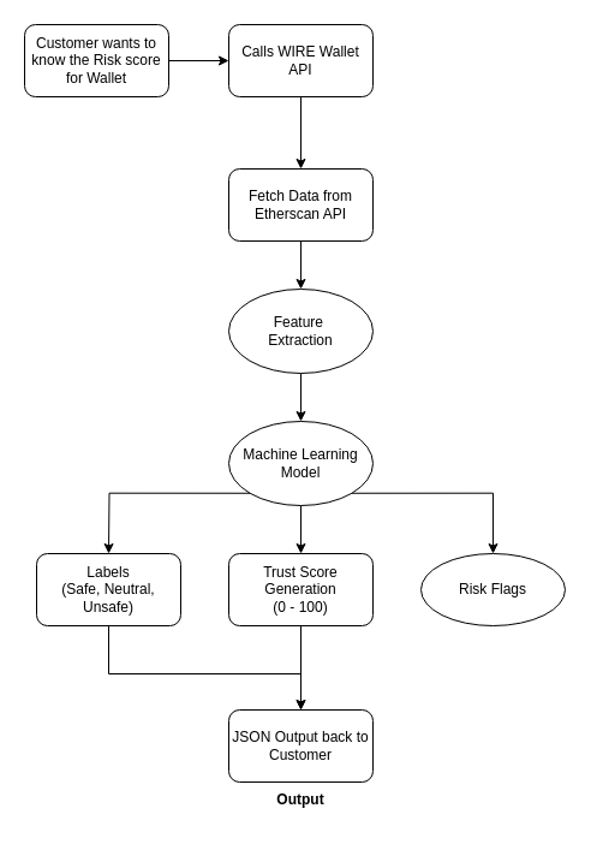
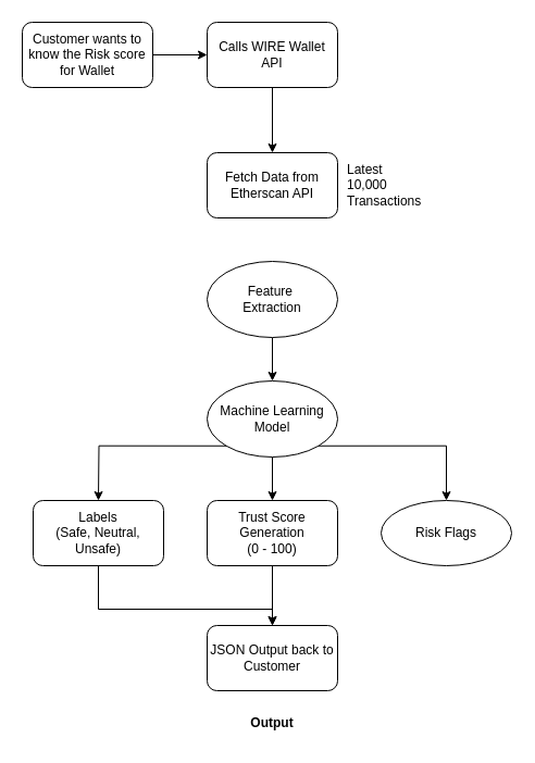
  <mxCell id="0" />
  <mxCell id="1" parent="0" />
- <mxCell id="2" style="edgeStyle=orthogonalEdgeStyle;rounded=0;orthogonalLoop=1;jettySize=auto;html=1;" parent="1" source="3" target="5" edge="1"><mxGeometry relative="1" as="geometry" /></mxCell>
  <mxCell id="3" value="Fetch Data from Etherscan API" style="rounded=1;whiteSpace=wrap;html=1;" parent="1" vertex="1"><mxGeometry x="190" y="140" width="120" height="60" as="geometry" /></mxCell>
  <mxCell id="4" style="edgeStyle=orthogonalEdgeStyle;rounded=0;orthogonalLoop=1;jettySize=auto;html=1;" parent="1" source="5" target="8" edge="1"><mxGeometry relative="1" as="geometry" /></mxCell>
  <mxCell id="5" value="Feature&amp;nbsp;&lt;div&gt;Extraction&lt;/div&gt;" style="ellipse;whiteSpace=wrap;html=1;" parent="1" vertex="1"><mxGeometry x="190" y="240" width="120" height="70" as="geometry" /></mxCell>
  <mxCell id="6" style="edgeStyle=orthogonalEdgeStyle;rounded=0;orthogonalLoop=1;jettySize=auto;html=1;entryX=0.5;entryY=0;entryDx=0;entryDy=0;" parent="1" source="8" target="10" edge="1"><mxGeometry relative="1" as="geometry" /></mxCell>
  <mxCell id="7" style="edgeStyle=orthogonalEdgeStyle;rounded=0;orthogonalLoop=1;jettySize=auto;html=1;exitX=1;exitY=1;exitDx=0;exitDy=0;" parent="1" source="8" target="14" edge="1"><mxGeometry relative="1" as="geometry" /></mxCell>
  <mxCell id="8" value="Machine Learning Model" style="ellipse;whiteSpace=wrap;html=1;" parent="1" vertex="1"><mxGeometry x="190" y="350" width="120" height="70" as="geometry" /></mxCell>
  <mxCell id="9" style="edgeStyle=orthogonalEdgeStyle;rounded=0;orthogonalLoop=1;jettySize=auto;html=1;entryX=0.5;entryY=0;entryDx=0;entryDy=0;" edge="1" parent="1" source="10" target="21"><mxGeometry relative="1" as="geometry" /></mxCell>
  <mxCell id="10" value="Trust Score Generation&lt;div&gt;(0 - 100)&lt;/div&gt;" style="rounded=1;whiteSpace=wrap;html=1;" parent="1" vertex="1"><mxGeometry x="190" y="460" width="120" height="60" as="geometry" /></mxCell>
  <mxCell id="11" value="Output" style="text;html=1;align=center;verticalAlign=middle;whiteSpace=wrap;rounded=0;fontStyle=1" parent="1" vertex="1"><mxGeometry x="220" y="650" width="60" height="30" as="geometry" /></mxCell>
  <mxCell id="12" style="edgeStyle=orthogonalEdgeStyle;rounded=0;orthogonalLoop=1;jettySize=auto;html=1;entryX=0.5;entryY=0;entryDx=0;entryDy=0;" edge="1" parent="1" source="13" target="21"><mxGeometry relative="1" as="geometry"><Array as="points"><mxPoint x="90" y="560" /><mxPoint x="250" y="560" /></Array></mxGeometry></mxCell>
  <mxCell id="13" value="Labels&lt;div&gt;(Safe, Neutral, Unsafe)&lt;/div&gt;" style="rounded=1;whiteSpace=wrap;html=1;" parent="1" vertex="1"><mxGeometry x="30" y="460" width="120" height="60" as="geometry" /></mxCell>
  <mxCell id="14" value="Risk Flags" style="ellipse;whiteSpace=wrap;html=1;" parent="1" vertex="1"><mxGeometry x="350" y="460" width="120" height="60" as="geometry" /></mxCell>
  <mxCell id="15" style="edgeStyle=orthogonalEdgeStyle;rounded=0;orthogonalLoop=1;jettySize=auto;html=1;exitX=0;exitY=1;exitDx=0;exitDy=0;" parent="1" source="8" edge="1"><mxGeometry relative="1" as="geometry"><mxPoint x="90" y="460" as="targetPoint" /></mxGeometry></mxCell>
+ <mxCell id="16" value="Latest 10,000 Transactions" style="text;html=1;align=left;verticalAlign=middle;whiteSpace=wrap;rounded=0;" parent="1" vertex="1"><mxGeometry x="317" y="142.5" width="70" height="55" as="geometry" /></mxCell>
  <mxCell id="17" style="edgeStyle=orthogonalEdgeStyle;rounded=0;orthogonalLoop=1;jettySize=auto;html=1;entryX=0;entryY=0.5;entryDx=0;entryDy=0;" edge="1" parent="1" source="18" target="20"><mxGeometry relative="1" as="geometry" /></mxCell>
  <mxCell id="18" value="Customer wants to know the Risk score for Wallet" style="rounded=1;whiteSpace=wrap;html=1;" vertex="1" parent="1"><mxGeometry x="20" y="20" width="120" height="60" as="geometry" /></mxCell>
  <mxCell id="19" style="edgeStyle=orthogonalEdgeStyle;rounded=0;orthogonalLoop=1;jettySize=auto;html=1;entryX=0.5;entryY=0;entryDx=0;entryDy=0;" edge="1" parent="1" source="20" target="3"><mxGeometry relative="1" as="geometry" /></mxCell>
  <mxCell id="20" value="Calls WIRE Wallet API" style="rounded=1;whiteSpace=wrap;html=1;" vertex="1" parent="1"><mxGeometry x="190" y="20" width="120" height="60" as="geometry" /></mxCell>
- <mxCell id="21" value="JSON Output back to Customer" style="rounded=1;whiteSpace=wrap;html=1;" vertex="1" parent="1"><mxGeometry x="190" y="590" width="120" height="60" as="geometry" /></mxCell>
+ <mxCell id="21" value="JSON Output back to Customer" style="rounded=1;whiteSpace=wrap;html=1;" vertex="1" parent="1"><mxGeometry x="190" y="575" width="120" height="60" as="geometry" /></mxCell>
